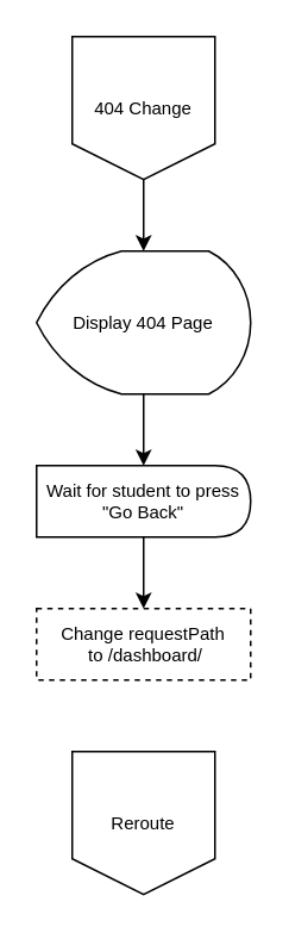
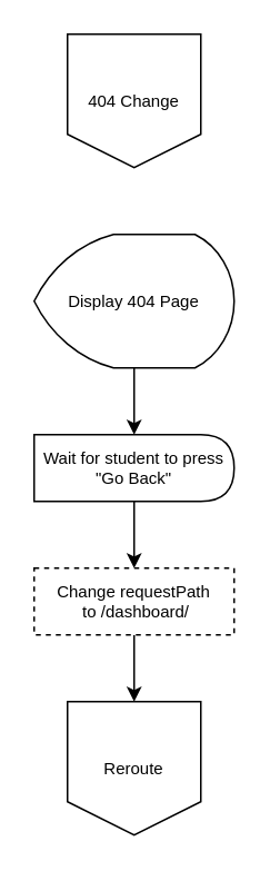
  <mxCell id="0" />
  <mxCell id="1" parent="0" />
- <mxCell id="2" style="edgeStyle=none;html=1;exitX=0.5;exitY=1;exitDx=0;exitDy=0;entryX=0.5;entryY=0;entryDx=0;entryDy=0;entryPerimeter=0;fontSize=10;" edge="1" parent="1" source="3" target="5"><mxGeometry relative="1" as="geometry" /></mxCell>
  <mxCell id="3" value="404 Change" style="shape=offPageConnector;whiteSpace=wrap;html=1;size=0.25;fontSize=10;fontFamily=Helvetica;rounded=0;" vertex="1" parent="1"><mxGeometry x="40" y="20" width="80" height="80" as="geometry" /></mxCell>
  <mxCell id="4" style="edgeStyle=none;html=1;exitX=0.5;exitY=1;exitDx=0;exitDy=0;exitPerimeter=0;entryX=0.5;entryY=0;entryDx=0;entryDy=0;fontSize=10;" edge="1" parent="1" source="5" target="7"><mxGeometry relative="1" as="geometry" /></mxCell>
  <mxCell id="5" value="Display 404 Page" style="strokeWidth=1;html=1;shape=mxgraph.flowchart.display;whiteSpace=wrap;fontSize=10;rounded=0;fontFamily=Helvetica;" vertex="1" parent="1"><mxGeometry x="20" y="140" width="120" height="80" as="geometry" /></mxCell>
  <mxCell id="6" style="edgeStyle=none;html=1;exitX=0.5;exitY=1;exitDx=0;exitDy=0;entryX=0.5;entryY=0;entryDx=0;entryDy=0;fontSize=10;" edge="1" parent="1" source="7" target="9"><mxGeometry relative="1" as="geometry" /></mxCell>
  <mxCell id="7" value="Wait for student to press &quot;Go Back&quot;" style="shape=delay;whiteSpace=wrap;html=1;hachureGap=4;fontFamily=Helvetica;fontSize=10;rounded=0;" vertex="1" parent="1"><mxGeometry x="20" y="260" width="120" height="40" as="geometry" /></mxCell>
+ <mxCell id="8" style="edgeStyle=none;html=1;exitX=0.5;exitY=1;exitDx=0;exitDy=0;entryX=0.5;entryY=0;entryDx=0;entryDy=0;fontSize=10;" edge="1" parent="1" source="9" target="10"><mxGeometry relative="1" as="geometry" /></mxCell>
  <mxCell id="9" value="Change requestPath&lt;br style=&quot;font-size: 10px;&quot;&gt;&amp;nbsp;to /dashboard/" style="whiteSpace=wrap;html=1;fontSize=10;hachureGap=4;rounded=0;fontFamily=Helvetica;dashed=1;" vertex="1" parent="1"><mxGeometry x="20" y="340" width="120" height="40" as="geometry" /></mxCell>
  <mxCell id="10" value="Reroute" style="shape=offPageConnector;whiteSpace=wrap;html=1;strokeWidth=1;fontFamily=Helvetica;fontSize=10;size=0.25;rounded=0;" vertex="1" parent="1"><mxGeometry x="40" y="420" width="80" height="80" as="geometry" /></mxCell>
